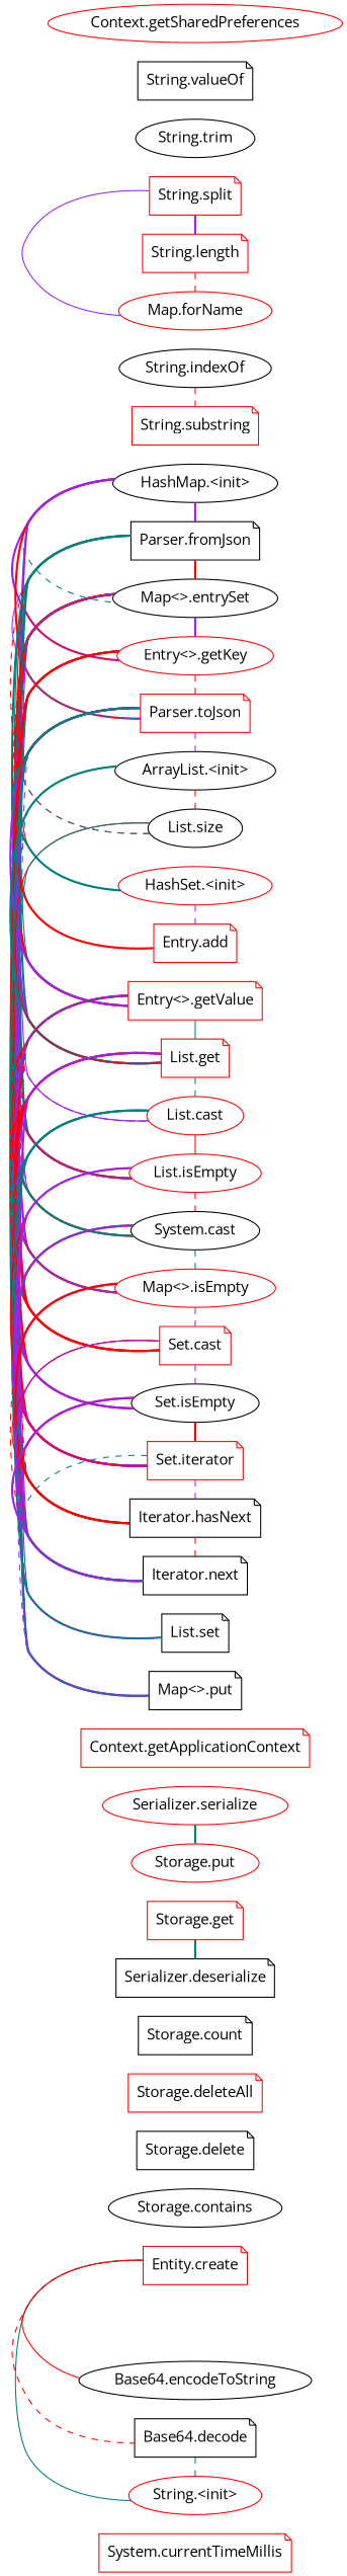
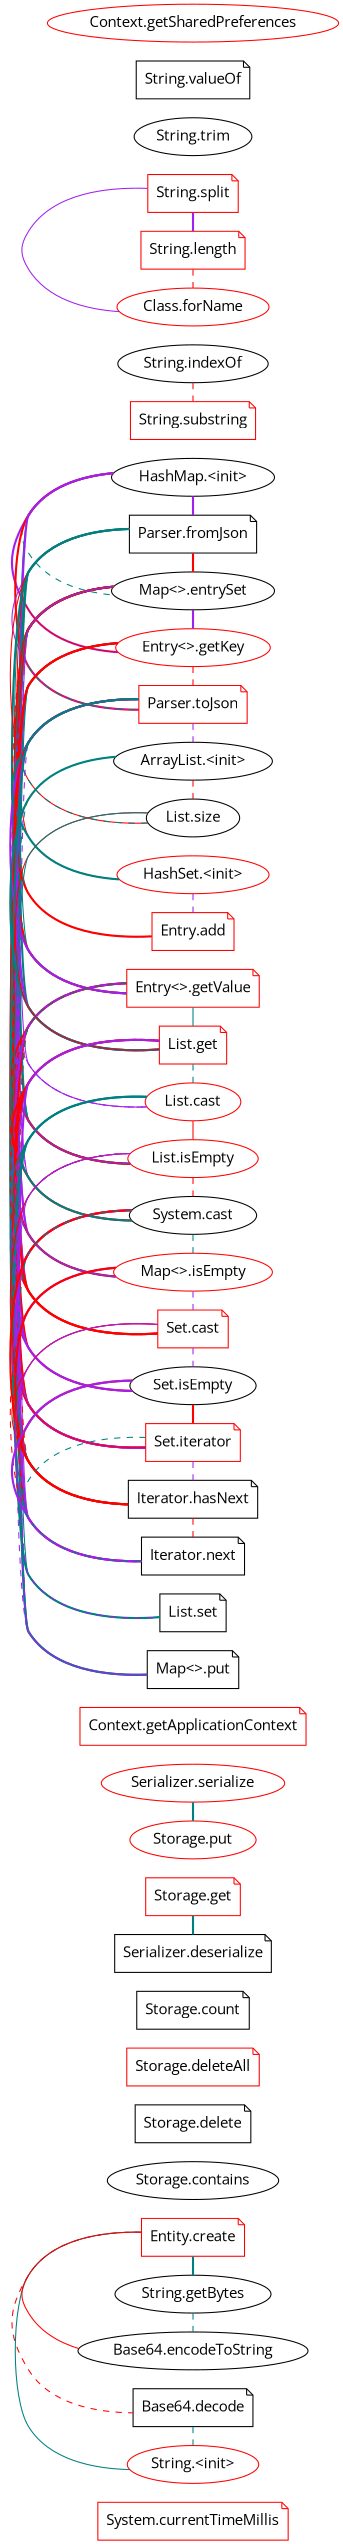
  graph {
    fontname="Open Sans"
    rankdir=LR
    node [color=red fontname="Open Sans" shape=note]
    edge [color=red fontname="Open Sans" style=dashed]
    "System.currentTimeMillis"
    "Entity.create"
    "Base64.decode" [color=black]
    "String.<init>" [shape=ellipse]
+   "String.getBytes" [color=black shape=ellipse]
    "Base64.encodeToString" [color=black shape=ellipse]
    "Storage.contains" [color=black shape=ellipse]
    "Storage.delete" [color=black]
    "Storage.deleteAll"
    "Storage.count" [color=black]
    "Storage.get"
    "Serializer.deserialize" [color=black]
    "Serializer.serialize" [shape=ellipse]
    "Storage.put" [shape=ellipse]
    "Context.getApplicationContext"
    "HashMap.<init>" [color=black shape=ellipse]
    "Parser.fromJson" [color=black]
    "Map<>.entrySet" [color=black shape=ellipse]
    "Entry<>.getKey" [shape=ellipse]
    "Parser.toJson"
    "Entry<>.getValue"
    "Map<>.put" [color=black]
    "HashSet.<init>" [shape=ellipse]
    n24 [label="Entry.add"]
    "ArrayList.<init>" [color=black shape=ellipse]
    "List.size" [color=black shape=ellipse]
    "List.get"
    "List.set" [color=black]
    "String.indexOf" [color=black shape=ellipse]
    "String.substring"
    "String.split"
    "String.length"
-   "Class.forName" [shape=ellipse label="Map.forName"]
+   "Class.forName" [shape=ellipse]
    "List.cast" [shape=ellipse]
    "List.isEmpty" [shape=ellipse]
    n36 [color=black label="System.cast" shape=ellipse]
    "Map<>.isEmpty" [shape=ellipse]
    "Set.cast"
    "Set.isEmpty" [color=black shape=ellipse]
    "Set.iterator"
    "Iterator.hasNext" [color=black]
    "Iterator.next" [color=black]
    "String.trim" [color=black shape=ellipse]
    "String.valueOf" [color=black]
    "Context.getSharedPreferences" [shape=ellipse]
    subgraph sub_1 {
      rank=same
      "System.currentTimeMillis"
      "Entity.create"
      "Base64.decode"
      "String.<init>"
+     "String.getBytes"
      "Base64.encodeToString"
      "Storage.contains"
      "Storage.delete"
      "Storage.deleteAll"
      "Storage.count"
      "Storage.get"
      "Serializer.deserialize"
      "Serializer.serialize"
      "Storage.put"
      "Context.getApplicationContext"
      "HashMap.<init>"
      "Parser.fromJson"
      "Map<>.entrySet"
      "Entry<>.getKey"
      "Parser.toJson"
      "Entry<>.getValue"
      "Map<>.put"
      "HashSet.<init>"
      n24
      "ArrayList.<init>"
      "List.size"
      "List.get"
      "List.set"
      "String.indexOf"
      "String.substring"
      "String.split"
      "String.length"
      "Class.forName"
      "List.cast"
      "List.isEmpty"
      n36
      "Map<>.isEmpty"
      "Set.cast"
      "Set.isEmpty"
      "Set.iterator"
      "Iterator.hasNext"
      "Iterator.next"
      "String.trim"
      "String.valueOf"
      "Context.getSharedPreferences"
    }
    "Entity.create" -- "Base64.decode"
    "Entity.create" -- "String.<init>" [color=teal style=solid]
+   "Entity.create" -- "String.getBytes" [color=teal style=bold]
    "Entity.create" -- "Base64.encodeToString" [style=solid]
    "Base64.decode" -- "String.<init>" [color=teal]
+   "String.getBytes" -- "Base64.encodeToString" [color=teal]
    "Storage.get" -- "Serializer.deserialize" [color=teal style=bold]
    "Serializer.serialize" -- "Storage.put" [color=teal style=bold]
    "HashMap.<init>" -- "Parser.fromJson" [color=purple style=bold]
    "HashMap.<init>" -- "Map<>.entrySet" [color=teal]
    "HashMap.<init>" -- "Entry<>.getKey" [color=purple style=bold]
    "HashMap.<init>" -- "Parser.toJson" [style=bold]
    "HashMap.<init>" -- "Entry<>.getValue" [color=teal style=solid]
    "HashMap.<init>" -- "Map<>.put" [color=purple style=bold]
    "Parser.fromJson" -- "Map<>.entrySet" [style=bold]
    "Parser.fromJson" -- "Entry<>.getKey" [style=solid]
    "Parser.fromJson" -- "Parser.toJson" [color=purple style=solid]
    "Parser.fromJson" -- "Entry<>.getValue" [color=teal style=bold]
    "Parser.fromJson" -- "Map<>.put" [color=teal style=bold]
    "Parser.fromJson" -- "HashSet.<init>" [style=solid]
    "Parser.fromJson" -- n24 [color=teal style=solid]
-   "Parser.fromJson" -- "List.size"
+   "Parser.fromJson" -- "List.size" [style=solid]
    "Parser.fromJson" -- "List.get" [color=teal style=bold]
    "Parser.fromJson" -- "List.set" [color=teal style=solid]
    "Map<>.entrySet" -- "Entry<>.getKey" [color=purple style=bold]
    "Map<>.entrySet" -- "Parser.toJson" [color=teal]
    "Map<>.entrySet" -- "Entry<>.getValue" [style=bold]
    "Map<>.entrySet" -- "Map<>.put" [color=purple]
    "Map<>.entrySet" -- "List.get"
    "Map<>.entrySet" -- "List.cast" [color=purple style=solid]
    "Map<>.entrySet" -- "List.isEmpty" [color=teal style=bold]
    "Map<>.entrySet" -- n36 [color=purple]
    "Map<>.entrySet" -- "Map<>.isEmpty" [color=purple style=bold]
    "Map<>.entrySet" -- "Set.cast" [style=bold]
    "Map<>.entrySet" -- "Set.isEmpty" [style=bold]
    "Map<>.entrySet" -- "Set.iterator" [style=bold]
    "Map<>.entrySet" -- "Iterator.hasNext" [color=teal style=solid]
    "Map<>.entrySet" -- "Iterator.next" [color=purple style=solid]
    "Entry<>.getKey" -- "Parser.toJson"
-   "Entry<>.getKey" -- "Entry<>.getValue"
+   "Entry<>.getKey" -- "Entry<>.getValue" [color=teal]
    "Entry<>.getKey" -- "Map<>.put" [color=teal style=solid]
    "Entry<>.getKey" -- "List.get" [color=teal]
    "Entry<>.getKey" -- "List.cast" [color=purple]
    "Entry<>.getKey" -- "List.isEmpty" [color=teal style=bold]
    "Entry<>.getKey" -- n36 [color=purple style=solid]
    "Entry<>.getKey" -- "Map<>.isEmpty" [color=purple style=solid]
    "Entry<>.getKey" -- "Set.cast" [color=purple style=solid]
    "Entry<>.getKey" -- "Set.isEmpty" [style=solid]
    "Entry<>.getKey" -- "Set.iterator" [style=bold]
    "Entry<>.getKey" -- "Iterator.hasNext" [style=solid]
    "Entry<>.getKey" -- "Iterator.next" [style=bold]
    "Parser.toJson" -- "Entry<>.getValue" [color=purple style=bold]
    "Parser.toJson" -- "Map<>.put" [color=purple]
    "Parser.toJson" -- "HashSet.<init>" [color=teal style=bold]
    "Parser.toJson" -- n24 [style=bold]
    "Parser.toJson" -- "ArrayList.<init>" [color=purple]
    "Parser.toJson" -- "List.size" [color=teal]
    "Parser.toJson" -- "List.get" [color=purple style=bold]
    "Parser.toJson" -- "List.set" [color=teal style=bold]
    "Entry<>.getValue" -- "Map<>.put" [color=purple]
    "Entry<>.getValue" -- "List.get" [color=teal style=solid]
    "Entry<>.getValue" -- "List.cast" [color=purple]
    "Entry<>.getValue" -- "List.isEmpty" [style=bold]
    "Entry<>.getValue" -- n36
    "Entry<>.getValue" -- "Map<>.isEmpty"
    "Entry<>.getValue" -- "Set.cast" [style=bold]
    "Entry<>.getValue" -- "Set.isEmpty"
    "Entry<>.getValue" -- "Set.iterator" [color=purple style=bold]
    "Entry<>.getValue" -- "Iterator.hasNext"
    "Entry<>.getValue" -- "Iterator.next" [color=teal]
    "HashSet.<init>" -- n24 [color=purple]
    "ArrayList.<init>" -- "List.size"
    "ArrayList.<init>" -- "List.get" [color=teal style=bold]
    "ArrayList.<init>" -- "List.set" [color=teal]
    "List.size" -- "List.get" [style=solid]
    "List.size" -- "List.set" [color=teal style=solid]
    "List.get" -- "List.set" [color=purple]
    "List.get" -- "List.cast" [color=teal]
    "List.get" -- "List.isEmpty" [color=purple style=solid]
    "List.get" -- n36 [style=bold]
    "List.get" -- "Map<>.isEmpty" [style=bold]
    "List.get" -- "Set.cast"
    "List.get" -- "Set.isEmpty" [color=purple style=solid]
    "List.get" -- "Set.iterator" [color=purple]
    "List.get" -- "Iterator.hasNext" [style=solid]
    "List.get" -- "Iterator.next" [color=purple style=bold]
    "String.indexOf" -- "String.substring"
    "String.split" -- "String.length" [color=purple style=bold]
    "String.split" -- "Class.forName" [color=purple style=solid]
    "String.length" -- "Class.forName"
    "List.cast" -- "List.isEmpty" [style=solid]
    "List.cast" -- n36 [color=teal style=bold]
    "List.cast" -- "Map<>.isEmpty" [color=teal style=solid]
    "List.cast" -- "Set.cast" [color=teal]
    "List.cast" -- "Set.isEmpty" [color=teal]
    "List.cast" -- "Set.iterator" [color=purple]
    "List.cast" -- "Iterator.hasNext" [color=teal style=bold]
    "List.cast" -- "Iterator.next" [color=teal style=solid]
    "List.isEmpty" -- n36
    "List.isEmpty" -- "Map<>.isEmpty" [color=purple style=solid]
    "List.isEmpty" -- "Set.cast" [color=purple]
-   "List.isEmpty" -- "Set.isEmpty"
+   "List.isEmpty" -- "Set.isEmpty" [color=purple]
    "List.isEmpty" -- "Set.iterator" [style=solid]
    "List.isEmpty" -- "Iterator.hasNext" [color=purple style=solid]
-   "List.isEmpty" -- "Iterator.next" [color=purple style=bold]
    n36 -- "Map<>.isEmpty" [color=teal]
    n36 -- "Set.cast" [style=bold]
    n36 -- "Set.isEmpty"
    n36 -- "Set.iterator" [color=purple style=bold]
+   n36 -- "Iterator.hasNext" [style=bold]
    n36 -- "Iterator.next" [color=teal]
    "Map<>.isEmpty" -- "Set.cast" [color=purple]
    "Map<>.isEmpty" -- "Set.isEmpty" [color=purple style=bold]
    "Map<>.isEmpty" -- "Set.iterator" [color=purple style=solid]
    "Map<>.isEmpty" -- "Iterator.hasNext" [style=bold]
    "Map<>.isEmpty" -- "Iterator.next"
    "Set.cast" -- "Set.isEmpty" [color=purple]
    "Set.cast" -- "Set.iterator" [style=solid]
    "Set.cast" -- "Iterator.hasNext" [style=solid]
    "Set.cast" -- "Iterator.next" [color=purple style=solid]
    "Set.isEmpty" -- "Set.iterator" [style=bold]
    "Set.isEmpty" -- "Iterator.hasNext" [style=bold]
    "Set.isEmpty" -- "Iterator.next" [color=purple style=bold]
    "Set.iterator" -- "Iterator.hasNext" [color=purple]
    "Set.iterator" -- "Iterator.next" [color=teal]
    "Iterator.hasNext" -- "Iterator.next"
  }
